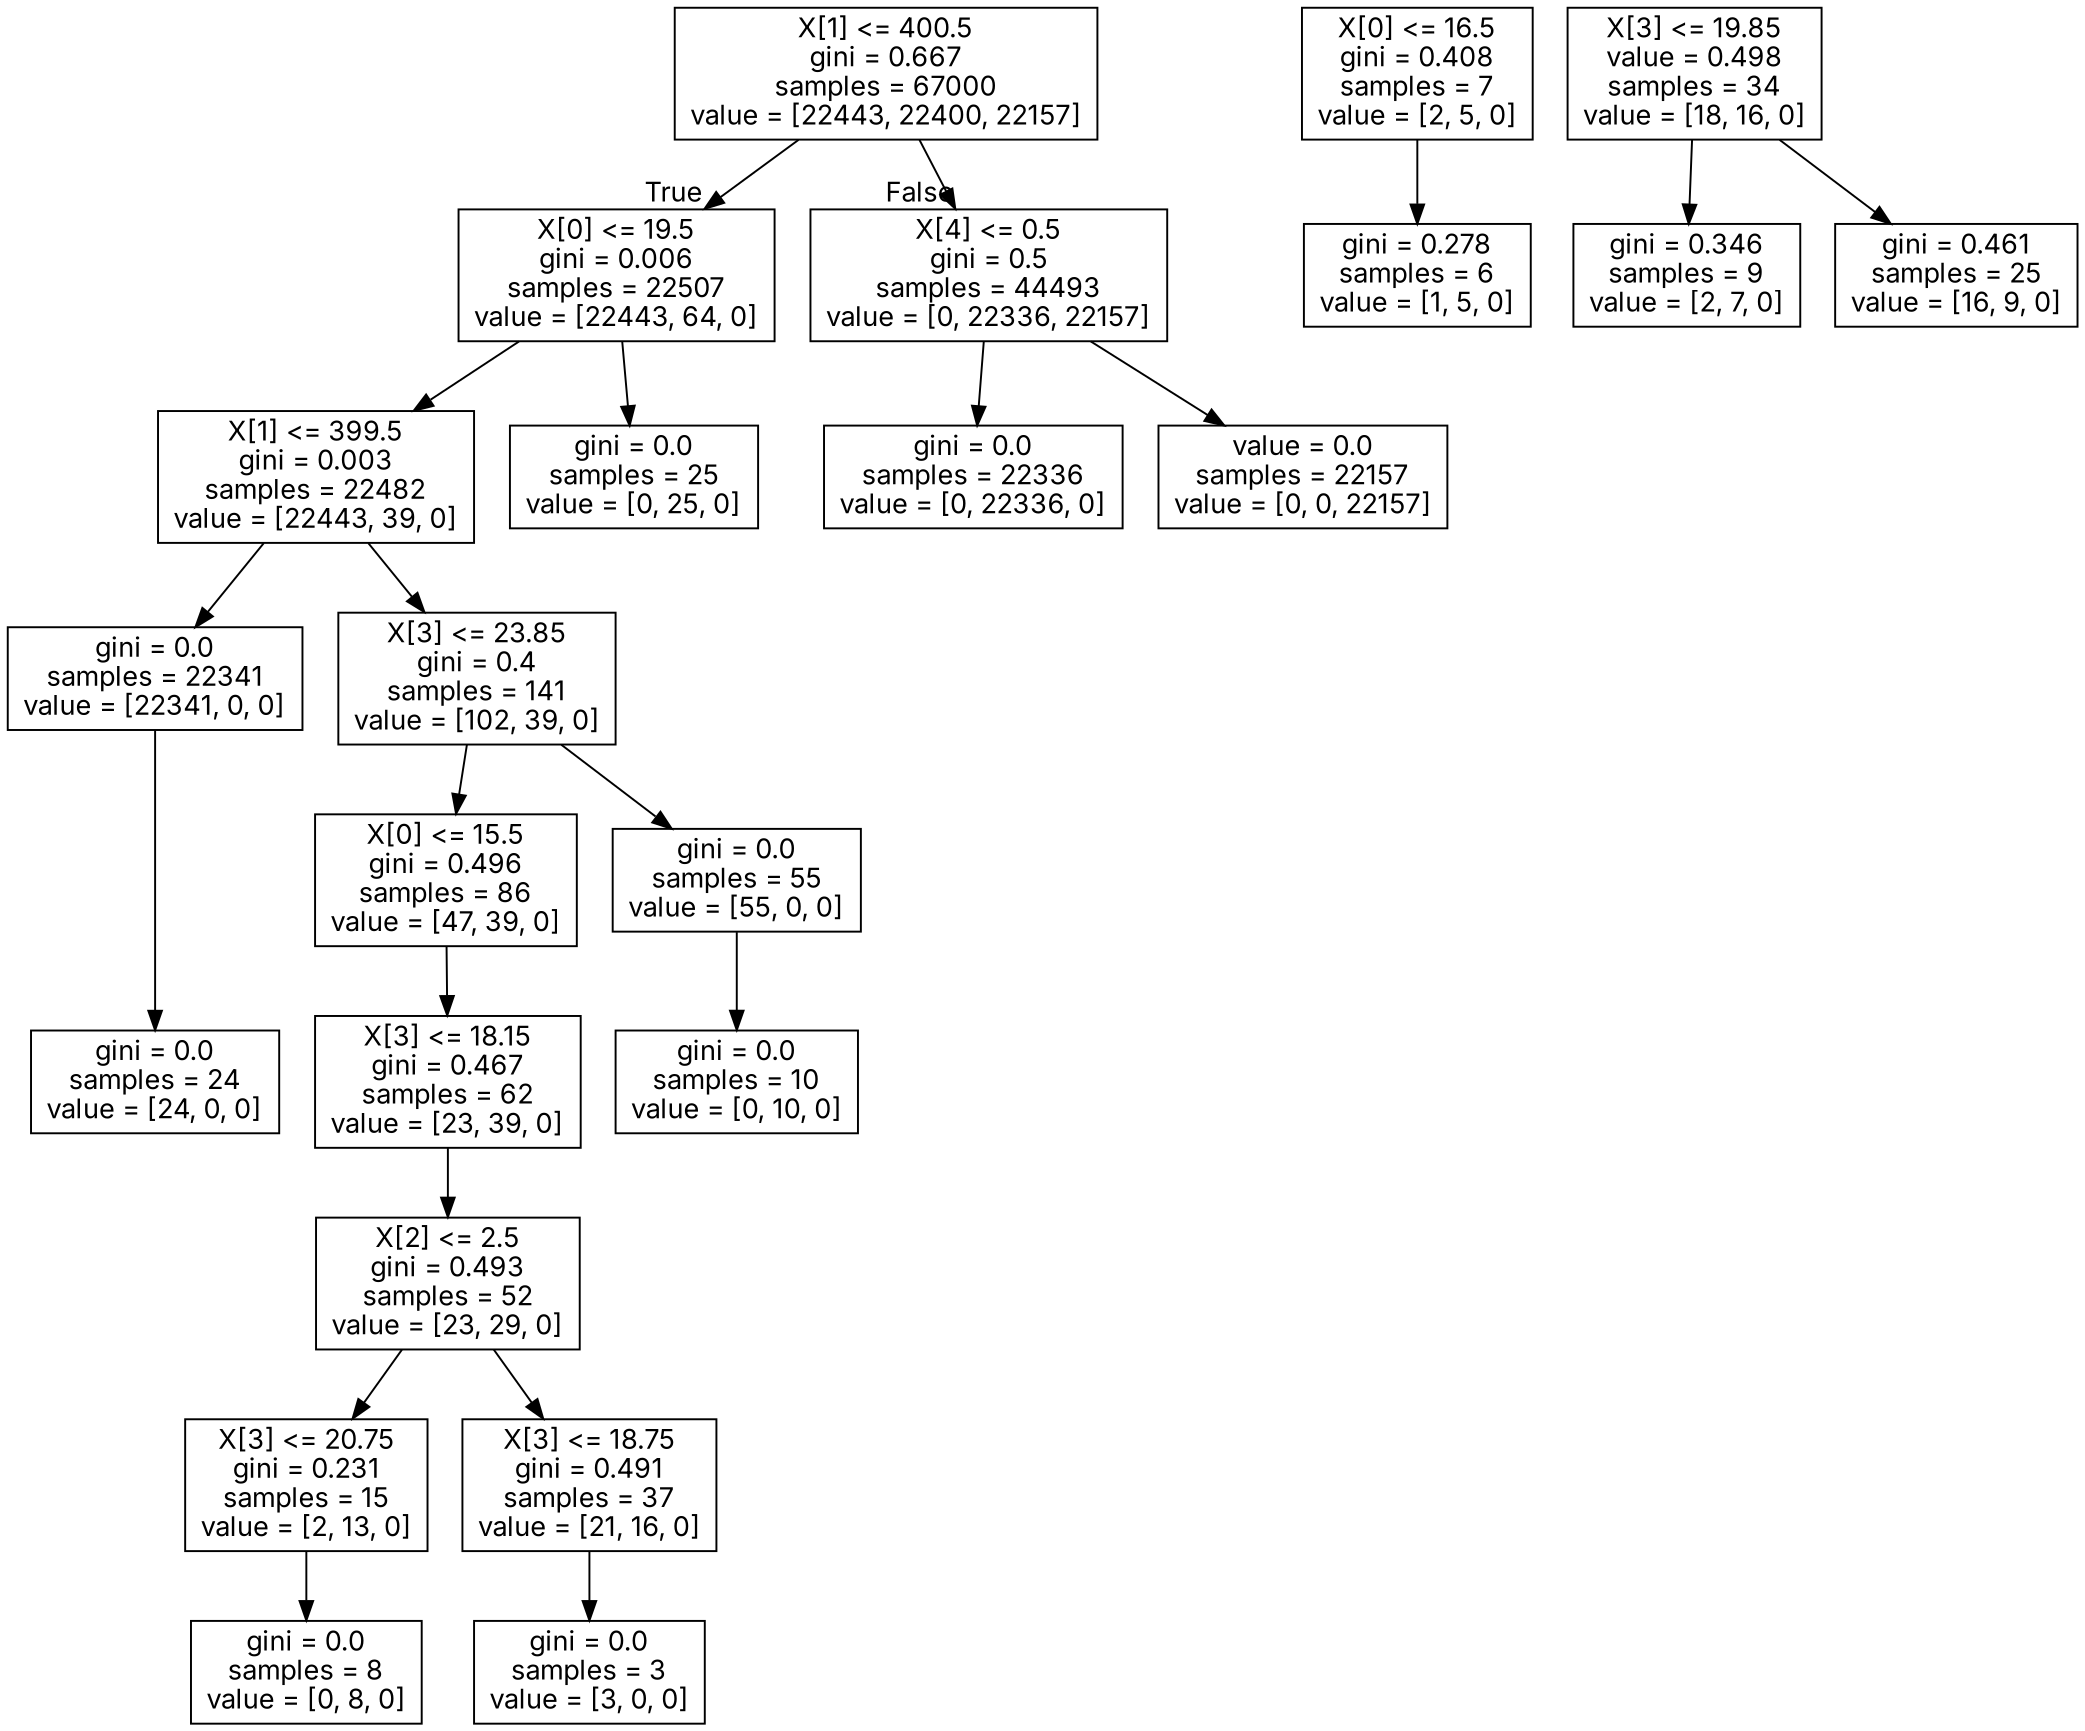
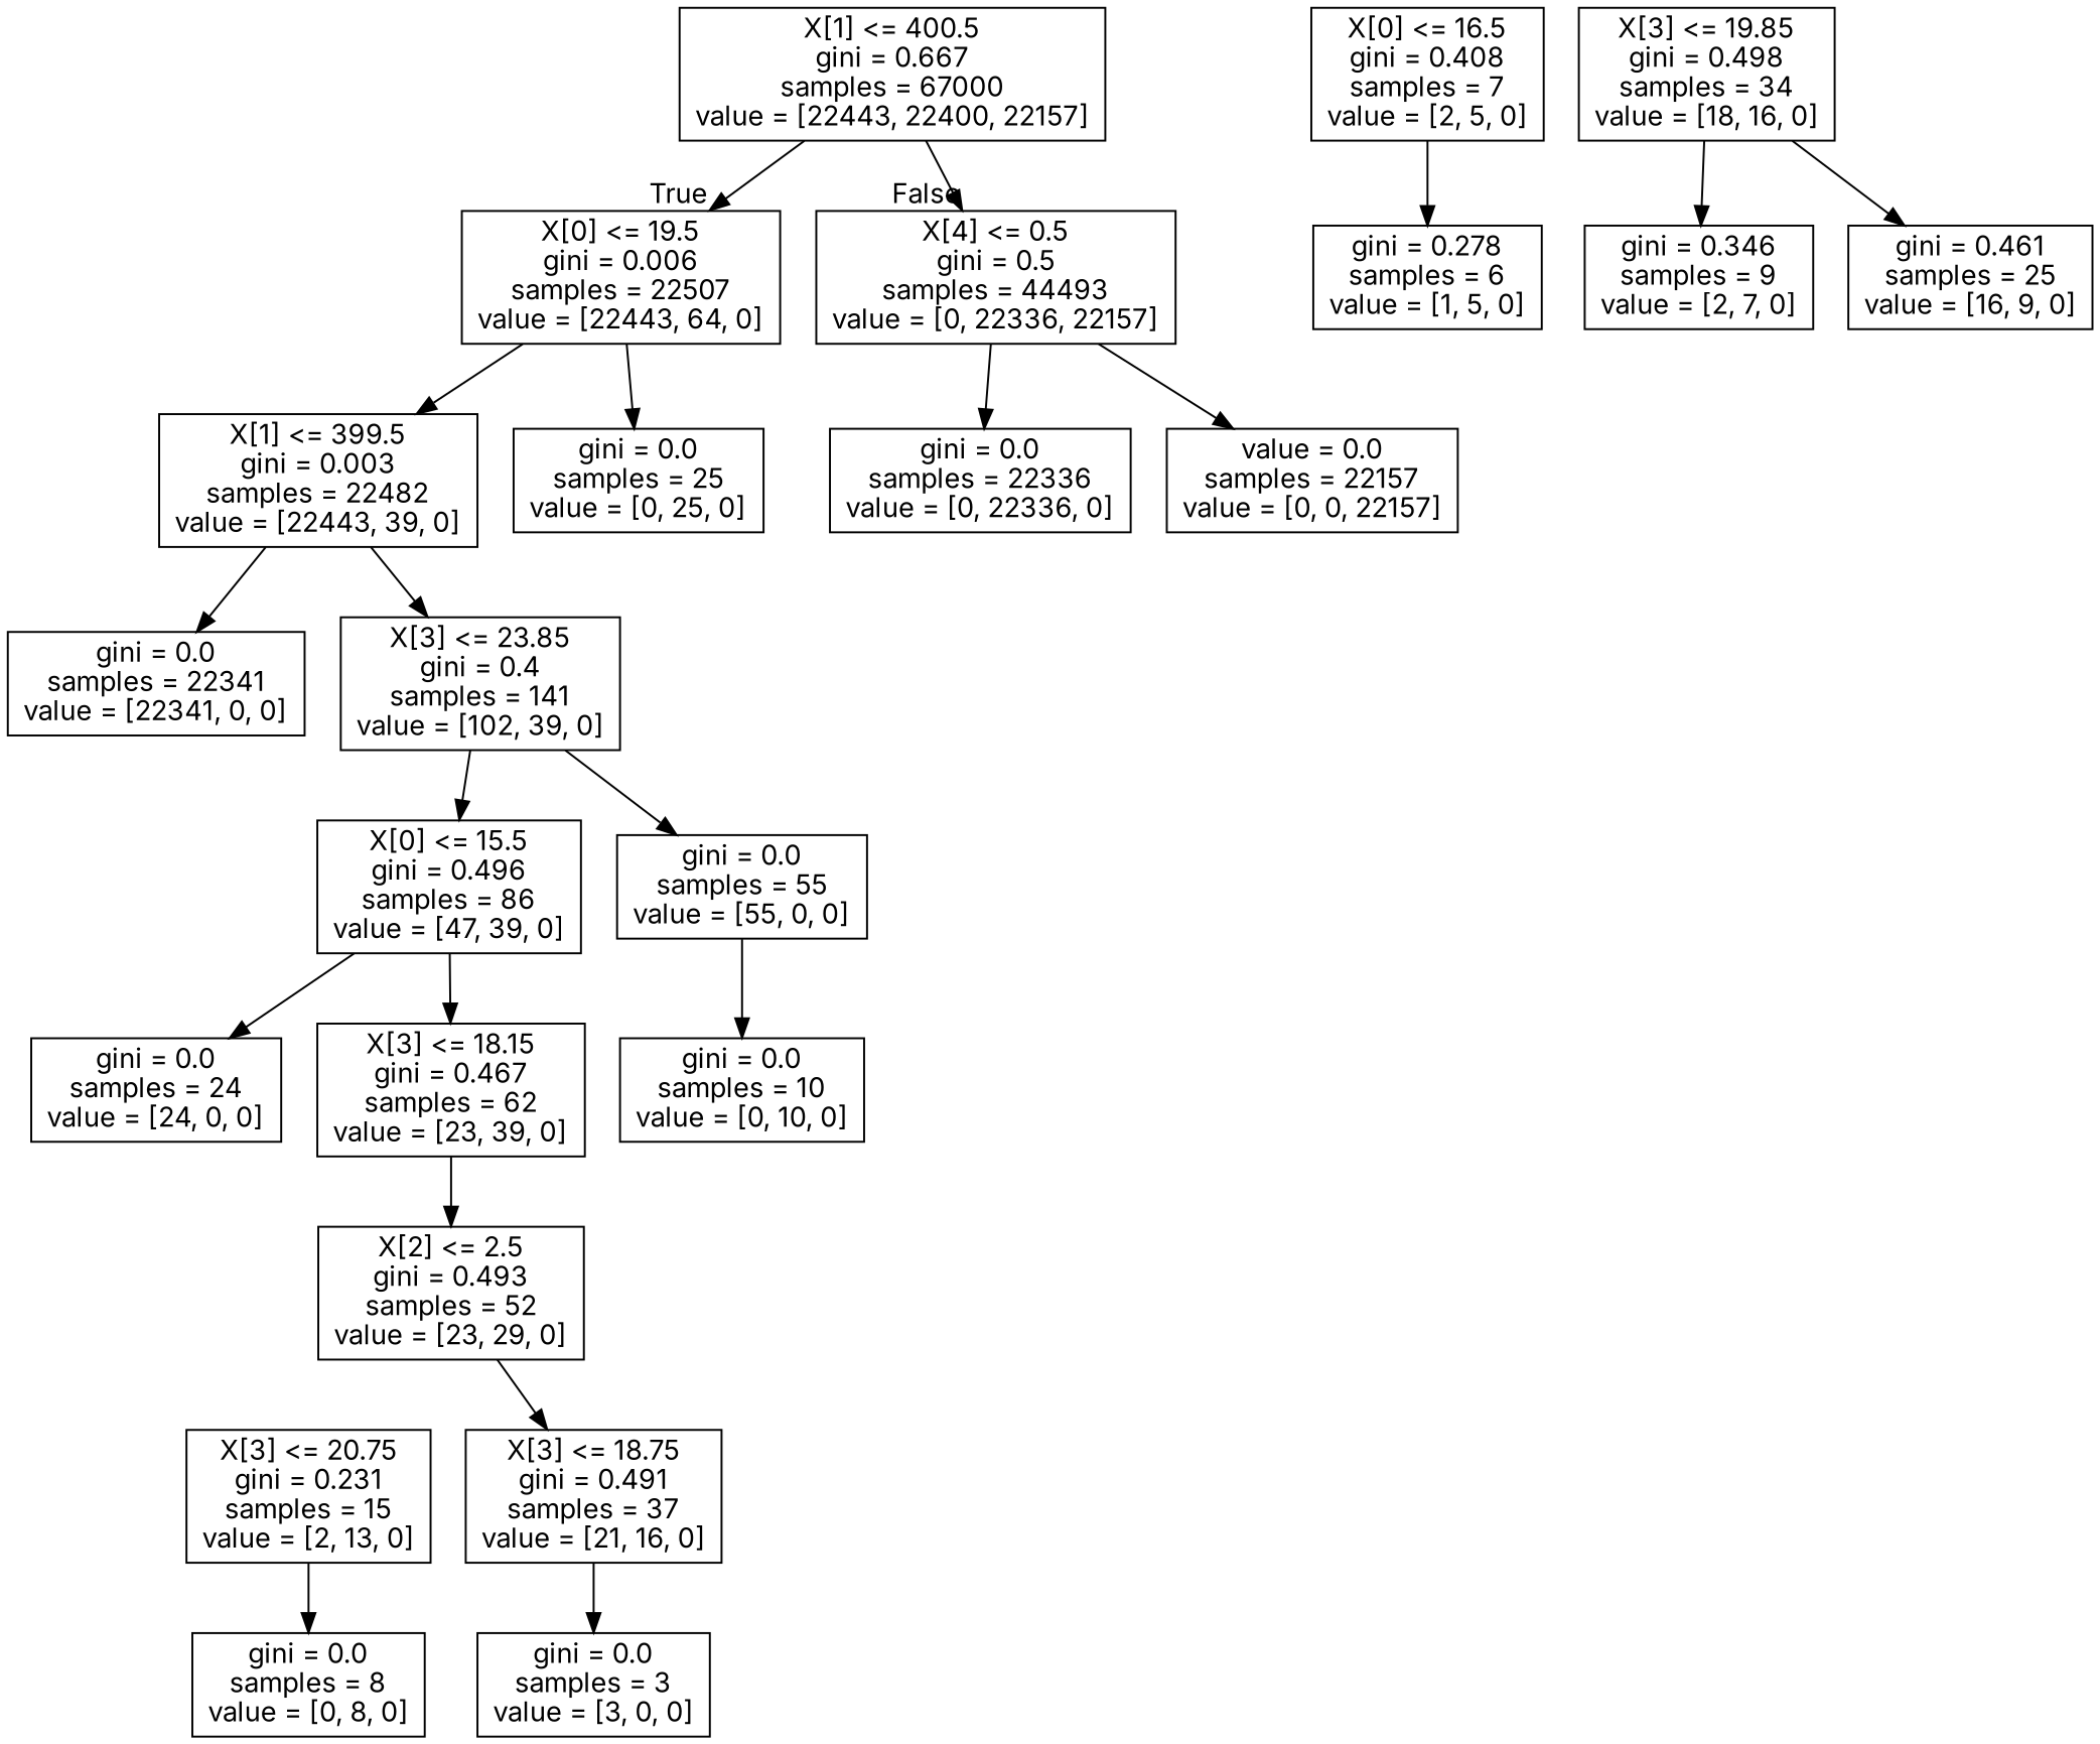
  digraph {
    fontname=Inter
    node [fontname=Inter shape=box]
    edge [fontname=Inter]
    n1 [label="X[1] <= 400.5\ngini = 0.667\nsamples = 67000\nvalue = [22443, 22400, 22157]"]
    n2 [label="X[0] <= 19.5\ngini = 0.006\nsamples = 22507\nvalue = [22443, 64, 0]"]
    n3 [label="X[4] <= 0.5\ngini = 0.5\nsamples = 44493\nvalue = [0, 22336, 22157]"]
    n4 [label="X[1] <= 399.5\ngini = 0.003\nsamples = 22482\nvalue = [22443, 39, 0]"]
    n5 [label="gini = 0.0\nsamples = 25\nvalue = [0, 25, 0]"]
    n6 [label="gini = 0.0\nsamples = 22336\nvalue = [0, 22336, 0]"]
    n7 [label="value = 0.0\nsamples = 22157\nvalue = [0, 0, 22157]"]
    n8 [label="gini = 0.0\nsamples = 22341\nvalue = [22341, 0, 0]"]
    n9 [label="X[3] <= 23.85\ngini = 0.4\nsamples = 141\nvalue = [102, 39, 0]"]
    n10 [label="X[0] <= 15.5\ngini = 0.496\nsamples = 86\nvalue = [47, 39, 0]"]
    n11 [label="gini = 0.0\nsamples = 55\nvalue = [55, 0, 0]"]
    n12 [label="gini = 0.0\nsamples = 24\nvalue = [24, 0, 0]"]
    n13 [label="X[3] <= 18.15\ngini = 0.467\nsamples = 62\nvalue = [23, 39, 0]"]
    n14 [label="gini = 0.0\nsamples = 10\nvalue = [0, 10, 0]"]
    n15 [label="X[2] <= 2.5\ngini = 0.493\nsamples = 52\nvalue = [23, 29, 0]"]
    n16 [label="X[3] <= 20.75\ngini = 0.231\nsamples = 15\nvalue = [2, 13, 0]"]
    n17 [label="X[3] <= 18.75\ngini = 0.491\nsamples = 37\nvalue = [21, 16, 0]"]
    n18 [label="gini = 0.0\nsamples = 8\nvalue = [0, 8, 0]"]
    n19 [label="gini = 0.0\nsamples = 3\nvalue = [3, 0, 0]"]
    n20 [label="X[0] <= 16.5\ngini = 0.408\nsamples = 7\nvalue = [2, 5, 0]"]
    n21 [label="gini = 0.278\nsamples = 6\nvalue = [1, 5, 0]"]
-   n22 [label="X[3] <= 19.85\nvalue = 0.498\nsamples = 34\nvalue = [18, 16, 0]"]
+   n22 [label="X[3] <= 19.85\ngini = 0.498\nsamples = 34\nvalue = [18, 16, 0]"]
    n23 [label="gini = 0.346\nsamples = 9\nvalue = [2, 7, 0]"]
    n24 [label="gini = 0.461\nsamples = 25\nvalue = [16, 9, 0]"]
    n1 -> n2 [headlabel=True labelangle=45 labeldistance=2.5]
    n1 -> n3 [headlabel=False labelangle=-45 labeldistance=2.5]
    n2 -> n4
    n2 -> n5
    n3 -> n6
    n3 -> n7
    n4 -> n8
    n4 -> n9
    n9 -> n10
    n9 -> n11
-   n8 -> n12
+   n10 -> n12
    n10 -> n13
    n11 -> n14
    n13 -> n15
-   n15 -> n16
    n15 -> n17
    n16 -> n18
    n17 -> n19
    n20 -> n21
    n22 -> n23
    n22 -> n24
  }
